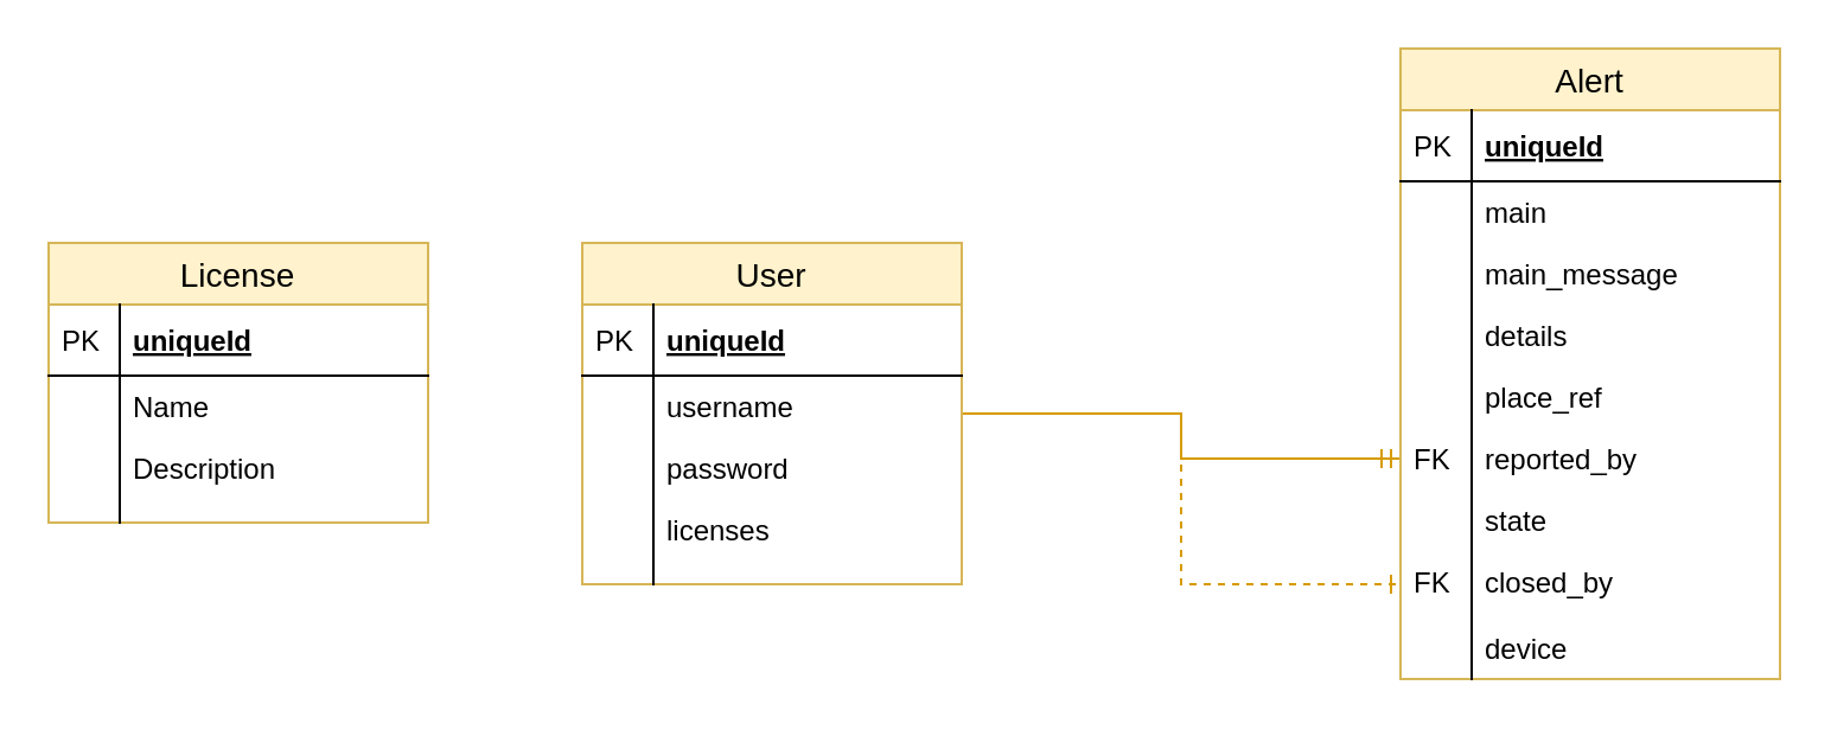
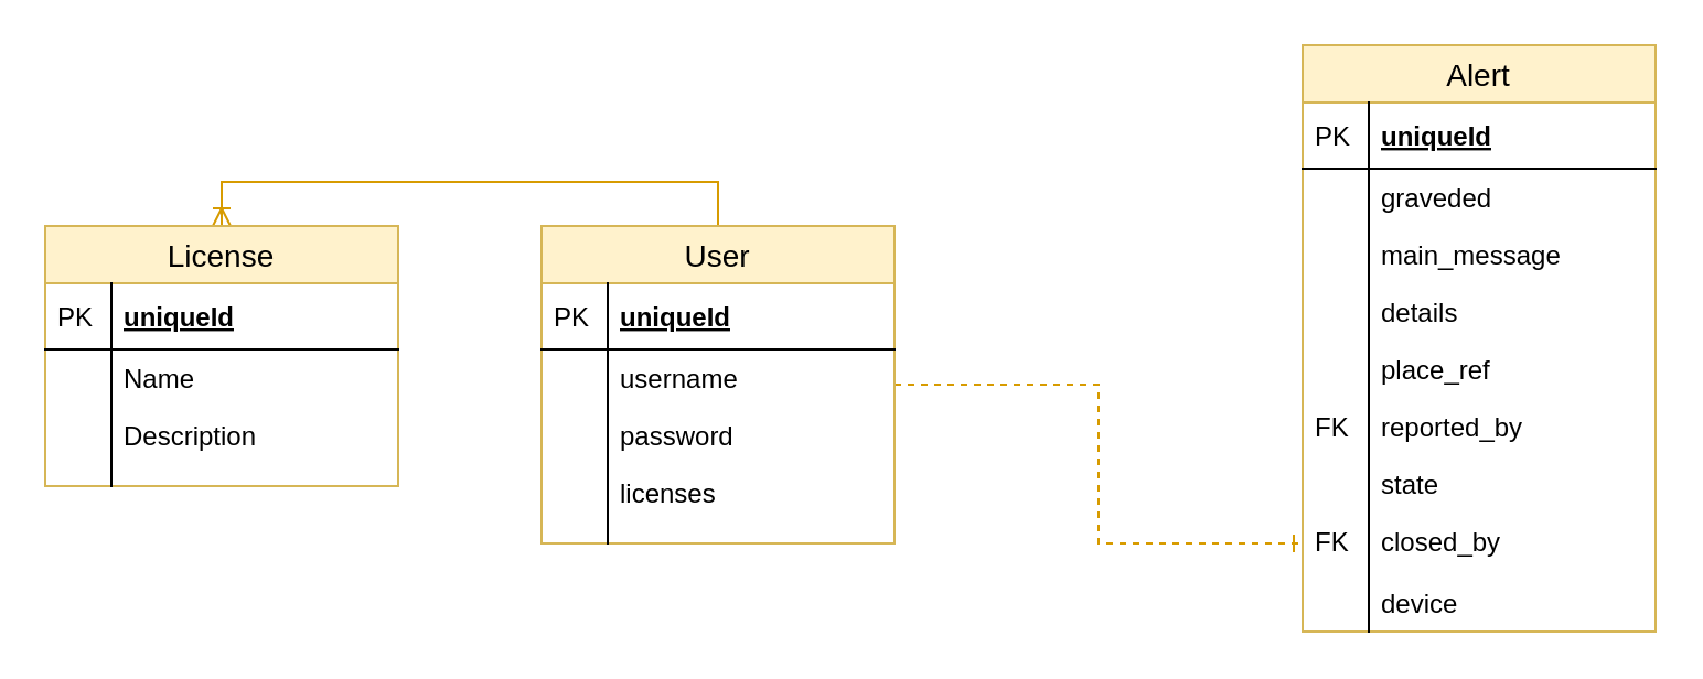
  <mxCell id="0" />
  <mxCell id="1" parent="0" />
- <mxCell id="3" style="edgeStyle=orthogonalEdgeStyle;rounded=0;orthogonalLoop=1;jettySize=auto;html=1;entryX=0;entryY=0.5;entryDx=0;entryDy=0;endArrow=ERmandOne;endFill=0;fillColor=#ffe6cc;strokeColor=#d79b00;" edge="1" parent="1" source="5" target="36"><mxGeometry relative="1" as="geometry" /></mxCell>
+ <mxCell id="2" style="edgeStyle=orthogonalEdgeStyle;rounded=0;orthogonalLoop=1;jettySize=auto;html=1;entryX=0.5;entryY=0;entryDx=0;entryDy=0;exitX=0.5;exitY=0;exitDx=0;exitDy=0;endArrow=ERoneToMany;endFill=0;startArrow=none;startFill=0;fillColor=#ffe6cc;strokeColor=#d79b00;" edge="1" parent="1" source="5" target="16"><mxGeometry relative="1" as="geometry" /></mxCell>
  <mxCell id="4" style="edgeStyle=orthogonalEdgeStyle;rounded=0;orthogonalLoop=1;jettySize=auto;html=1;entryX=0;entryY=0.5;entryDx=0;entryDy=0;endArrow=ERone;endFill=0;fillColor=#ffe6cc;strokeColor=#d79b00;dashed=1;" edge="1" parent="1" source="5" target="40"><mxGeometry relative="1" as="geometry" /></mxCell>
  <mxCell id="5" value="User" style="swimlane;fontStyle=0;childLayout=stackLayout;horizontal=1;startSize=26;fillColor=#fff2cc;horizontalStack=0;resizeParent=1;resizeParentMax=0;resizeLast=0;collapsible=1;marginBottom=0;swimlaneFillColor=#ffffff;align=center;fontSize=14;strokeColor=#d6b656;" vertex="1" parent="1"><mxGeometry x="245" y="102" width="160" height="144" as="geometry" /></mxCell>
  <mxCell id="6" value="uniqueId" style="shape=partialRectangle;top=0;left=0;right=0;bottom=1;align=left;verticalAlign=middle;fillColor=none;spacingLeft=34;spacingRight=4;overflow=hidden;rotatable=0;points=[[0,0.5],[1,0.5]];portConstraint=eastwest;dropTarget=0;fontStyle=5;fontSize=12;" vertex="1" parent="5"><mxGeometry y="26" width="160" height="30" as="geometry" /></mxCell>
  <mxCell id="7" value="PK" style="shape=partialRectangle;top=0;left=0;bottom=0;fillColor=none;align=left;verticalAlign=middle;spacingLeft=4;spacingRight=4;overflow=hidden;rotatable=0;points=[];portConstraint=eastwest;part=1;fontSize=12;" vertex="1" connectable="0" parent="6"><mxGeometry width="30" height="30" as="geometry" /></mxCell>
  <mxCell id="8" value="username" style="shape=partialRectangle;top=0;left=0;right=0;bottom=0;align=left;verticalAlign=top;fillColor=none;spacingLeft=34;spacingRight=4;overflow=hidden;rotatable=0;points=[[0,0.5],[1,0.5]];portConstraint=eastwest;dropTarget=0;fontSize=12;" vertex="1" parent="5"><mxGeometry y="56" width="160" height="26" as="geometry" /></mxCell>
  <mxCell id="9" value="" style="shape=partialRectangle;top=0;left=0;bottom=0;fillColor=none;align=left;verticalAlign=top;spacingLeft=4;spacingRight=4;overflow=hidden;rotatable=0;points=[];portConstraint=eastwest;part=1;fontSize=12;" vertex="1" connectable="0" parent="8"><mxGeometry width="30" height="26" as="geometry" /></mxCell>
  <mxCell id="10" value="password" style="shape=partialRectangle;top=0;left=0;right=0;bottom=0;align=left;verticalAlign=top;fillColor=none;spacingLeft=34;spacingRight=4;overflow=hidden;rotatable=0;points=[[0,0.5],[1,0.5]];portConstraint=eastwest;dropTarget=0;fontSize=12;" vertex="1" parent="5"><mxGeometry y="82" width="160" height="26" as="geometry" /></mxCell>
  <mxCell id="11" value="" style="shape=partialRectangle;top=0;left=0;bottom=0;fillColor=none;align=left;verticalAlign=top;spacingLeft=4;spacingRight=4;overflow=hidden;rotatable=0;points=[];portConstraint=eastwest;part=1;fontSize=12;" vertex="1" connectable="0" parent="10"><mxGeometry width="30" height="26" as="geometry" /></mxCell>
  <mxCell id="12" value="licenses" style="shape=partialRectangle;top=0;left=0;right=0;bottom=0;align=left;verticalAlign=top;fillColor=none;spacingLeft=34;spacingRight=4;overflow=hidden;rotatable=0;points=[[0,0.5],[1,0.5]];portConstraint=eastwest;dropTarget=0;fontSize=12;" vertex="1" parent="5"><mxGeometry y="108" width="160" height="26" as="geometry" /></mxCell>
  <mxCell id="13" value="" style="shape=partialRectangle;top=0;left=0;bottom=0;fillColor=none;align=left;verticalAlign=top;spacingLeft=4;spacingRight=4;overflow=hidden;rotatable=0;points=[];portConstraint=eastwest;part=1;fontSize=12;" vertex="1" connectable="0" parent="12"><mxGeometry width="30" height="26" as="geometry" /></mxCell>
  <mxCell id="14" value="" style="shape=partialRectangle;top=0;left=0;right=0;bottom=0;align=left;verticalAlign=top;fillColor=none;spacingLeft=34;spacingRight=4;overflow=hidden;rotatable=0;points=[[0,0.5],[1,0.5]];portConstraint=eastwest;dropTarget=0;fontSize=12;" vertex="1" parent="5"><mxGeometry y="134" width="160" height="10" as="geometry" /></mxCell>
  <mxCell id="15" value="" style="shape=partialRectangle;top=0;left=0;bottom=0;fillColor=none;align=left;verticalAlign=top;spacingLeft=4;spacingRight=4;overflow=hidden;rotatable=0;points=[];portConstraint=eastwest;part=1;fontSize=12;" vertex="1" connectable="0" parent="14"><mxGeometry width="30" height="10" as="geometry" /></mxCell>
  <mxCell id="16" value="License" style="swimlane;fontStyle=0;childLayout=stackLayout;horizontal=1;startSize=26;fillColor=#fff2cc;horizontalStack=0;resizeParent=1;resizeParentMax=0;resizeLast=0;collapsible=1;marginBottom=0;swimlaneFillColor=#ffffff;align=center;fontSize=14;strokeColor=#d6b656;" vertex="1" parent="1"><mxGeometry x="20" y="102" width="160" height="118" as="geometry" /></mxCell>
  <mxCell id="17" value="uniqueId" style="shape=partialRectangle;top=0;left=0;right=0;bottom=1;align=left;verticalAlign=middle;fillColor=none;spacingLeft=34;spacingRight=4;overflow=hidden;rotatable=0;points=[[0,0.5],[1,0.5]];portConstraint=eastwest;dropTarget=0;fontStyle=5;fontSize=12;" vertex="1" parent="16"><mxGeometry y="26" width="160" height="30" as="geometry" /></mxCell>
  <mxCell id="18" value="PK" style="shape=partialRectangle;top=0;left=0;bottom=0;fillColor=none;align=left;verticalAlign=middle;spacingLeft=4;spacingRight=4;overflow=hidden;rotatable=0;points=[];portConstraint=eastwest;part=1;fontSize=12;" vertex="1" connectable="0" parent="17"><mxGeometry width="30" height="30" as="geometry" /></mxCell>
  <mxCell id="19" value="Name" style="shape=partialRectangle;top=0;left=0;right=0;bottom=0;align=left;verticalAlign=top;fillColor=none;spacingLeft=34;spacingRight=4;overflow=hidden;rotatable=0;points=[[0,0.5],[1,0.5]];portConstraint=eastwest;dropTarget=0;fontSize=12;" vertex="1" parent="16"><mxGeometry y="56" width="160" height="26" as="geometry" /></mxCell>
  <mxCell id="20" value="" style="shape=partialRectangle;top=0;left=0;bottom=0;fillColor=none;align=left;verticalAlign=top;spacingLeft=4;spacingRight=4;overflow=hidden;rotatable=0;points=[];portConstraint=eastwest;part=1;fontSize=12;" vertex="1" connectable="0" parent="19"><mxGeometry width="30" height="26" as="geometry" /></mxCell>
  <mxCell id="21" value="Description" style="shape=partialRectangle;top=0;left=0;right=0;bottom=0;align=left;verticalAlign=top;fillColor=none;spacingLeft=34;spacingRight=4;overflow=hidden;rotatable=0;points=[[0,0.5],[1,0.5]];portConstraint=eastwest;dropTarget=0;fontSize=12;" vertex="1" parent="16"><mxGeometry y="82" width="160" height="26" as="geometry" /></mxCell>
  <mxCell id="22" value="" style="shape=partialRectangle;top=0;left=0;bottom=0;fillColor=none;align=left;verticalAlign=top;spacingLeft=4;spacingRight=4;overflow=hidden;rotatable=0;points=[];portConstraint=eastwest;part=1;fontSize=12;" vertex="1" connectable="0" parent="21"><mxGeometry width="30" height="26" as="geometry" /></mxCell>
  <mxCell id="23" value="" style="shape=partialRectangle;top=0;left=0;right=0;bottom=0;align=left;verticalAlign=top;fillColor=none;spacingLeft=34;spacingRight=4;overflow=hidden;rotatable=0;points=[[0,0.5],[1,0.5]];portConstraint=eastwest;dropTarget=0;fontSize=12;" vertex="1" parent="16"><mxGeometry y="108" width="160" height="10" as="geometry" /></mxCell>
  <mxCell id="24" value="" style="shape=partialRectangle;top=0;left=0;bottom=0;fillColor=none;align=left;verticalAlign=top;spacingLeft=4;spacingRight=4;overflow=hidden;rotatable=0;points=[];portConstraint=eastwest;part=1;fontSize=12;" vertex="1" connectable="0" parent="23"><mxGeometry width="30" height="10" as="geometry" /></mxCell>
  <mxCell id="25" value="Alert" style="swimlane;fontStyle=0;childLayout=stackLayout;horizontal=1;startSize=26;fillColor=#fff2cc;horizontalStack=0;resizeParent=1;resizeParentMax=0;resizeLast=0;collapsible=1;marginBottom=0;swimlaneFillColor=#ffffff;align=center;fontSize=14;strokeColor=#d6b656;" vertex="1" parent="1"><mxGeometry x="590" y="20" width="160" height="266" as="geometry" /></mxCell>
  <mxCell id="26" value="uniqueId" style="shape=partialRectangle;top=0;left=0;right=0;bottom=1;align=left;verticalAlign=middle;fillColor=none;spacingLeft=34;spacingRight=4;overflow=hidden;rotatable=0;points=[[0,0.5],[1,0.5]];portConstraint=eastwest;dropTarget=0;fontStyle=5;fontSize=12;" vertex="1" parent="25"><mxGeometry y="26" width="160" height="30" as="geometry" /></mxCell>
  <mxCell id="27" value="PK" style="shape=partialRectangle;top=0;left=0;bottom=0;fillColor=none;align=left;verticalAlign=middle;spacingLeft=4;spacingRight=4;overflow=hidden;rotatable=0;points=[];portConstraint=eastwest;part=1;fontSize=12;" vertex="1" connectable="0" parent="26"><mxGeometry width="30" height="30" as="geometry" /></mxCell>
- <mxCell id="28" value="main" style="shape=partialRectangle;top=0;left=0;right=0;bottom=0;align=left;verticalAlign=top;fillColor=none;spacingLeft=34;spacingRight=4;overflow=hidden;rotatable=0;points=[[0,0.5],[1,0.5]];portConstraint=eastwest;dropTarget=0;fontSize=12;" vertex="1" parent="25"><mxGeometry y="56" width="160" height="26" as="geometry" /></mxCell>
+ <mxCell id="28" value="graveded" style="shape=partialRectangle;top=0;left=0;right=0;bottom=0;align=left;verticalAlign=top;fillColor=none;spacingLeft=34;spacingRight=4;overflow=hidden;rotatable=0;points=[[0,0.5],[1,0.5]];portConstraint=eastwest;dropTarget=0;fontSize=12;" vertex="1" parent="25"><mxGeometry y="56" width="160" height="26" as="geometry" /></mxCell>
  <mxCell id="29" value="" style="shape=partialRectangle;top=0;left=0;bottom=0;fillColor=none;align=left;verticalAlign=top;spacingLeft=4;spacingRight=4;overflow=hidden;rotatable=0;points=[];portConstraint=eastwest;part=1;fontSize=12;" vertex="1" connectable="0" parent="28"><mxGeometry width="30" height="26" as="geometry" /></mxCell>
  <mxCell id="30" value="main_message" style="shape=partialRectangle;top=0;left=0;right=0;bottom=0;align=left;verticalAlign=top;fillColor=none;spacingLeft=34;spacingRight=4;overflow=hidden;rotatable=0;points=[[0,0.5],[1,0.5]];portConstraint=eastwest;dropTarget=0;fontSize=12;" vertex="1" parent="25"><mxGeometry y="82" width="160" height="26" as="geometry" /></mxCell>
  <mxCell id="31" value="" style="shape=partialRectangle;top=0;left=0;bottom=0;fillColor=none;align=left;verticalAlign=top;spacingLeft=4;spacingRight=4;overflow=hidden;rotatable=0;points=[];portConstraint=eastwest;part=1;fontSize=12;" vertex="1" connectable="0" parent="30"><mxGeometry width="30" height="26" as="geometry" /></mxCell>
  <mxCell id="32" value="details" style="shape=partialRectangle;top=0;left=0;right=0;bottom=0;align=left;verticalAlign=top;fillColor=none;spacingLeft=34;spacingRight=4;overflow=hidden;rotatable=0;points=[[0,0.5],[1,0.5]];portConstraint=eastwest;dropTarget=0;fontSize=12;" vertex="1" parent="25"><mxGeometry y="108" width="160" height="26" as="geometry" /></mxCell>
  <mxCell id="33" value="" style="shape=partialRectangle;top=0;left=0;bottom=0;fillColor=none;align=left;verticalAlign=top;spacingLeft=4;spacingRight=4;overflow=hidden;rotatable=0;points=[];portConstraint=eastwest;part=1;fontSize=12;" vertex="1" connectable="0" parent="32"><mxGeometry width="30" height="26" as="geometry" /></mxCell>
  <mxCell id="34" value="place_ref" style="shape=partialRectangle;top=0;left=0;right=0;bottom=0;align=left;verticalAlign=top;fillColor=none;spacingLeft=34;spacingRight=4;overflow=hidden;rotatable=0;points=[[0,0.5],[1,0.5]];portConstraint=eastwest;dropTarget=0;fontSize=12;" vertex="1" parent="25"><mxGeometry y="134" width="160" height="26" as="geometry" /></mxCell>
  <mxCell id="35" value="" style="shape=partialRectangle;top=0;left=0;bottom=0;fillColor=none;align=left;verticalAlign=top;spacingLeft=4;spacingRight=4;overflow=hidden;rotatable=0;points=[];portConstraint=eastwest;part=1;fontSize=12;" vertex="1" connectable="0" parent="34"><mxGeometry width="30" height="26" as="geometry" /></mxCell>
  <mxCell id="36" value="reported_by" style="shape=partialRectangle;top=0;left=0;right=0;bottom=0;align=left;verticalAlign=top;fillColor=none;spacingLeft=34;spacingRight=4;overflow=hidden;rotatable=0;points=[[0,0.5],[1,0.5]];portConstraint=eastwest;dropTarget=0;fontSize=12;" vertex="1" parent="25"><mxGeometry y="160" width="160" height="26" as="geometry" /></mxCell>
  <mxCell id="37" value="FK" style="shape=partialRectangle;top=0;left=0;bottom=0;fillColor=none;align=left;verticalAlign=top;spacingLeft=4;spacingRight=4;overflow=hidden;rotatable=0;points=[];portConstraint=eastwest;part=1;fontSize=12;" vertex="1" connectable="0" parent="36"><mxGeometry width="30" height="26" as="geometry" /></mxCell>
  <mxCell id="38" value="state" style="shape=partialRectangle;top=0;left=0;right=0;bottom=0;align=left;verticalAlign=top;fillColor=none;spacingLeft=34;spacingRight=4;overflow=hidden;rotatable=0;points=[[0,0.5],[1,0.5]];portConstraint=eastwest;dropTarget=0;fontSize=12;" vertex="1" parent="25"><mxGeometry y="186" width="160" height="26" as="geometry" /></mxCell>
  <mxCell id="39" value="" style="shape=partialRectangle;top=0;left=0;bottom=0;fillColor=none;align=left;verticalAlign=top;spacingLeft=4;spacingRight=4;overflow=hidden;rotatable=0;points=[];portConstraint=eastwest;part=1;fontSize=12;" vertex="1" connectable="0" parent="38"><mxGeometry width="30" height="26" as="geometry" /></mxCell>
  <mxCell id="40" value="closed_by" style="shape=partialRectangle;top=0;left=0;right=0;bottom=0;align=left;verticalAlign=top;fillColor=none;spacingLeft=34;spacingRight=4;overflow=hidden;rotatable=0;points=[[0,0.5],[1,0.5]];portConstraint=eastwest;dropTarget=0;fontSize=12;" vertex="1" parent="25"><mxGeometry y="212" width="160" height="28" as="geometry" /></mxCell>
  <mxCell id="41" value="FK" style="shape=partialRectangle;top=0;left=0;bottom=0;fillColor=none;align=left;verticalAlign=top;spacingLeft=4;spacingRight=4;overflow=hidden;rotatable=0;points=[];portConstraint=eastwest;part=1;fontSize=12;" vertex="1" connectable="0" parent="40"><mxGeometry width="30" height="28" as="geometry" /></mxCell>
  <mxCell id="42" value="device" style="shape=partialRectangle;top=0;left=0;right=0;bottom=0;align=left;verticalAlign=top;fillColor=none;spacingLeft=34;spacingRight=4;overflow=hidden;rotatable=0;points=[[0,0.5],[1,0.5]];portConstraint=eastwest;dropTarget=0;fontSize=12;" vertex="1" parent="25"><mxGeometry y="240" width="160" height="26" as="geometry" /></mxCell>
  <mxCell id="43" value="" style="shape=partialRectangle;top=0;left=0;bottom=0;fillColor=none;align=left;verticalAlign=top;spacingLeft=4;spacingRight=4;overflow=hidden;rotatable=0;points=[];portConstraint=eastwest;part=1;fontSize=12;" vertex="1" connectable="0" parent="42"><mxGeometry width="30" height="26" as="geometry" /></mxCell>
